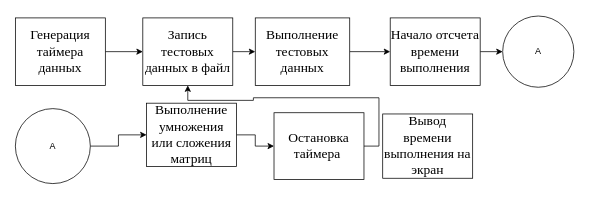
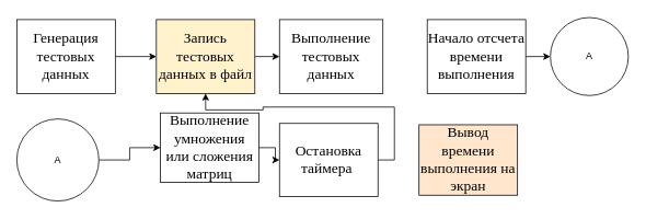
  <mxCell id="0" />
  <mxCell id="1" parent="0" />
  <mxCell id="2" style="edgeStyle=orthogonalEdgeStyle;rounded=0;orthogonalLoop=1;jettySize=auto;html=1;exitX=1;exitY=0.5;exitDx=0;exitDy=0;entryX=0;entryY=0.5;entryDx=0;entryDy=0;" parent="1" source="3" target="9" edge="1"><mxGeometry relative="1" as="geometry" /></mxCell>
- <mxCell id="3" value="&lt;font style=&quot;font-size: 18px;&quot; face=&quot;Times New Roman&quot;&gt;Генерация таймера данных&lt;/font&gt;" style="rounded=0;whiteSpace=wrap;html=1;" parent="1" vertex="1"><mxGeometry x="20" y="23" width="120" height="90" as="geometry" /></mxCell>
+ <mxCell id="3" value="&lt;font style=&quot;font-size: 18px;&quot; face=&quot;Times New Roman&quot;&gt;Генерация тестовых данных&lt;/font&gt;" style="rounded=0;whiteSpace=wrap;html=1;" parent="1" vertex="1"><mxGeometry x="20" y="23" width="120" height="90" as="geometry" /></mxCell>
  <mxCell id="4" style="edgeStyle=orthogonalEdgeStyle;rounded=0;orthogonalLoop=1;jettySize=auto;html=1;exitX=1;exitY=0.5;exitDx=0;exitDy=0;" parent="1" source="5" target="14" edge="1"><mxGeometry relative="1" as="geometry"><mxPoint x="310" y="179.5" as="sourcePoint" /></mxGeometry></mxCell>
  <mxCell id="5" value="&lt;font face=&quot;Times New Roman&quot; style=&quot;font-size: 18px;&quot;&gt;Выполнение умножения или сложения матриц&lt;/font&gt;" style="rounded=0;whiteSpace=wrap;html=1;" parent="1" vertex="1"><mxGeometry x="195" y="136.75" width="120" height="84.5" as="geometry" /></mxCell>
- <mxCell id="6" style="edgeStyle=orthogonalEdgeStyle;rounded=0;orthogonalLoop=1;jettySize=auto;html=1;exitX=1;exitY=0.5;exitDx=0;exitDy=0;" parent="1" source="7" target="11" edge="1"><mxGeometry relative="1" as="geometry" /></mxCell>
  <mxCell id="7" value="&lt;font style=&quot;font-size: 18px;&quot; face=&quot;Times New Roman&quot;&gt;Выполнение тестовых данных&lt;/font&gt;" style="rounded=0;whiteSpace=wrap;html=1;" parent="1" vertex="1"><mxGeometry x="340" y="23" width="126" height="90" as="geometry" /></mxCell>
  <mxCell id="8" style="edgeStyle=orthogonalEdgeStyle;rounded=0;orthogonalLoop=1;jettySize=auto;html=1;exitX=1;exitY=0.5;exitDx=0;exitDy=0;entryX=0;entryY=0.5;entryDx=0;entryDy=0;" parent="1" source="9" target="7" edge="1"><mxGeometry relative="1" as="geometry" /></mxCell>
- <mxCell id="9" value="&lt;font style=&quot;font-size: 18px;&quot; face=&quot;Times New Roman&quot;&gt;Запись тестовых данных в файл&lt;/font&gt;" style="rounded=0;whiteSpace=wrap;html=1;" parent="1" vertex="1"><mxGeometry x="190" y="23" width="120" height="90" as="geometry" /></mxCell>
+ <mxCell id="9" value="&lt;font style=&quot;font-size: 18px;&quot; face=&quot;Times New Roman&quot;&gt;Запись тестовых данных в файл&lt;/font&gt;" style="rounded=0;whiteSpace=wrap;html=1;fillColor=#fff2cc;" parent="1" vertex="1"><mxGeometry x="190" y="23" width="120" height="90" as="geometry" /></mxCell>
  <mxCell id="10" style="edgeStyle=orthogonalEdgeStyle;rounded=0;orthogonalLoop=1;jettySize=auto;html=1;exitX=1;exitY=0.5;exitDx=0;exitDy=0;entryX=0;entryY=0.5;entryDx=0;entryDy=0;" edge="1" parent="1" source="11" target="15"><mxGeometry relative="1" as="geometry" /></mxCell>
  <mxCell id="11" value="&lt;font style=&quot;font-size: 18px;&quot; face=&quot;Times New Roman&quot;&gt;Начало отсчета времени выполнения&lt;/font&gt;" style="rounded=0;whiteSpace=wrap;html=1;" parent="1" vertex="1"><mxGeometry x="520" y="23" width="120" height="90" as="geometry" /></mxCell>
- <mxCell id="12" value="&lt;font style=&quot;font-size: 18px;&quot; face=&quot;Times New Roman&quot;&gt;Вывод времени выполнения на экран&lt;/font&gt;" style="rounded=0;whiteSpace=wrap;html=1;" parent="1" vertex="1"><mxGeometry x="510" y="151.13" width="120" height="85.75" as="geometry" /></mxCell>
+ <mxCell id="12" value="&lt;font style=&quot;font-size: 18px;&quot; face=&quot;Times New Roman&quot;&gt;Вывод времени выполнения на экран&lt;/font&gt;" style="rounded=0;whiteSpace=wrap;html=1;fillColor=#ffe6cc;" parent="1" vertex="1"><mxGeometry x="510" y="151.13" width="120" height="85.75" as="geometry" /></mxCell>
  <mxCell id="13" style="edgeStyle=orthogonalEdgeStyle;rounded=0;orthogonalLoop=1;jettySize=auto;html=1;exitX=1;exitY=0.5;exitDx=0;exitDy=0;" parent="1" source="14" target="9" edge="1"><mxGeometry relative="1" as="geometry" /></mxCell>
- <mxCell id="14" value="&lt;font style=&quot;font-size: 18px;&quot; face=&quot;Times New Roman&quot;&gt;Остановка таймера&amp;nbsp;&lt;/font&gt;" style="rounded=0;whiteSpace=wrap;html=1;" parent="1" vertex="1"><mxGeometry x="365" y="149.5" width="120" height="89" as="geometry" /></mxCell>
+ <mxCell id="14" value="&lt;font style=&quot;font-size: 18px;&quot; face=&quot;Times New Roman&quot;&gt;Остановка таймера&amp;nbsp;&lt;/font&gt;" style="rounded=0;whiteSpace=wrap;html=1;" parent="1" vertex="1"><mxGeometry x="340" y="149.5" width="120" height="89" as="geometry" /></mxCell>
  <mxCell id="15" value="A" style="ellipse;whiteSpace=wrap;html=1;aspect=fixed;" vertex="1" parent="1"><mxGeometry x="670" y="20.5" width="95" height="95" as="geometry" /></mxCell>
  <mxCell id="16" style="edgeStyle=orthogonalEdgeStyle;rounded=0;orthogonalLoop=1;jettySize=auto;html=1;exitX=1;exitY=0.5;exitDx=0;exitDy=0;entryX=0;entryY=0.5;entryDx=0;entryDy=0;" edge="1" parent="1" source="17" target="5"><mxGeometry relative="1" as="geometry" /></mxCell>
  <mxCell id="17" value="A" style="ellipse;whiteSpace=wrap;html=1;aspect=fixed;" vertex="1" parent="1"><mxGeometry x="20" y="144" width="100" height="100" as="geometry" /></mxCell>
